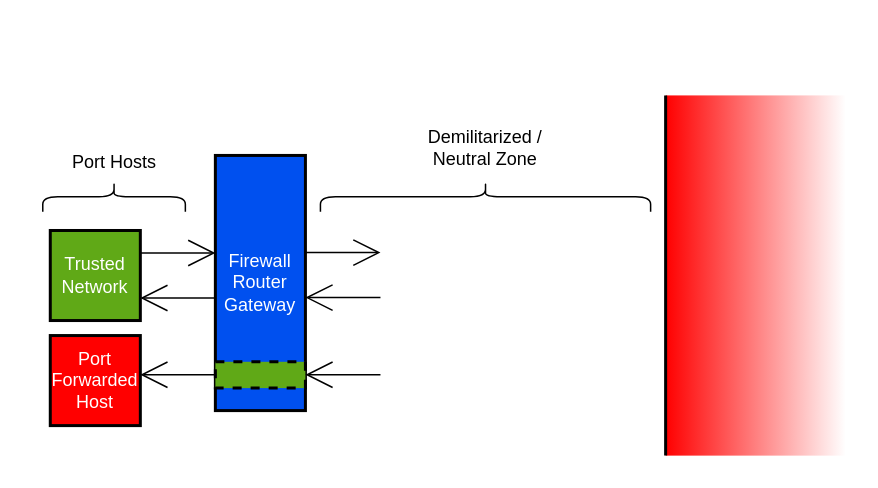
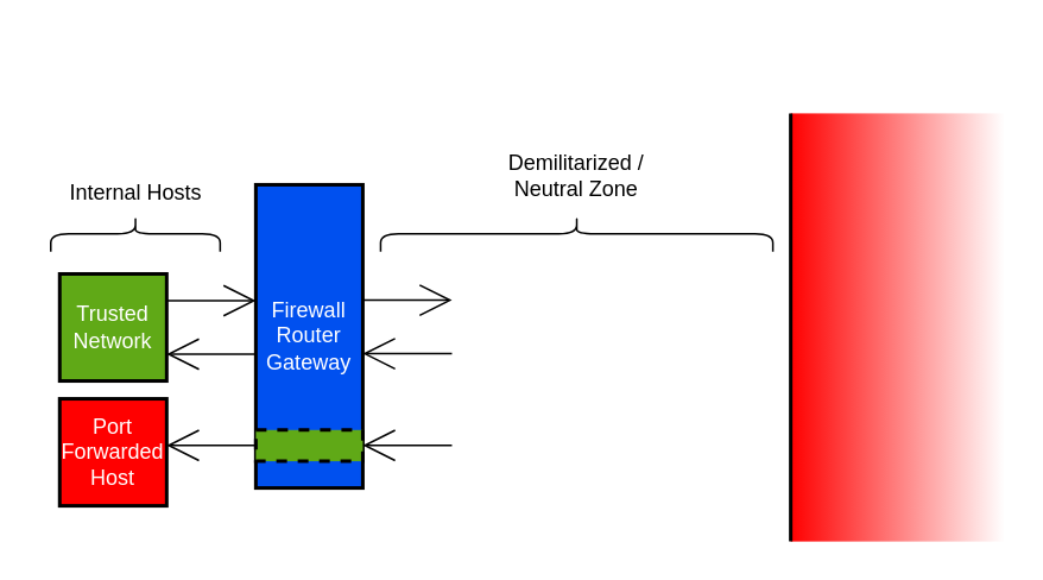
  <mxCell id="0" />
  <mxCell id="1" parent="0" />
  <mxCell id="2" style="edgeStyle=none;html=1;exitX=1;exitY=0.25;exitDx=0;exitDy=0;strokeColor=#000000;endArrow=open;endFill=0;endSize=16;" edge="1" parent="1" source="3"><mxGeometry relative="1" as="geometry"><mxPoint x="143" y="168" as="targetPoint" /></mxGeometry></mxCell>
  <mxCell id="3" value="Trusted Network" style="rounded=0;whiteSpace=wrap;html=1;strokeColor=#000000;strokeWidth=2;fillColor=#60a917;fontColor=#ffffff;" vertex="1" parent="1"><mxGeometry x="33" y="153" width="60" height="60" as="geometry" /></mxCell>
  <mxCell id="4" value="" style="rounded=0;whiteSpace=wrap;html=1;gradientColor=#ffffff;fillColor=#FF0000;gradientDirection=east;strokeColor=none;" vertex="1" parent="1"><mxGeometry x="443" width="120" height="240" as="geometry" y="63" /></mxCell>
  <mxCell id="5" value="" style="endArrow=none;html=1;entryX=0;entryY=0;entryDx=0;entryDy=0;exitX=0;exitY=1;exitDx=0;exitDy=0;strokeColor=#000000;strokeWidth=2;" edge="1" parent="1" source="4" target="4"><mxGeometry width="50" height="50" relative="1" as="geometry"><mxPoint x="333" y="223" as="sourcePoint" /><mxPoint x="383" y="173" as="targetPoint" /></mxGeometry></mxCell>
  <mxCell id="6" value="Firewall&lt;br&gt;Router&lt;br&gt;Gateway" style="rounded=0;whiteSpace=wrap;html=1;strokeColor=#000000;strokeWidth=2;fillColor=#0050ef;fontColor=#ffffff;" vertex="1" parent="1"><mxGeometry x="143" y="103" width="60" height="170" as="geometry" /></mxCell>
  <mxCell id="7" style="edgeStyle=none;html=1;strokeColor=#000000;entryX=1;entryY=0.75;entryDx=0;entryDy=0;endArrow=open;endFill=0;endSize=16;" edge="1" parent="1" target="3"><mxGeometry relative="1" as="geometry"><mxPoint x="153" y="178" as="targetPoint" /><mxPoint x="143" y="198" as="sourcePoint" /></mxGeometry></mxCell>
  <mxCell id="8" value="" style="shape=curlyBracket;whiteSpace=wrap;html=1;rounded=1;flipH=1;fillColor=#FF0000;gradientColor=#ffffff;gradientDirection=east;rotation=-90;" vertex="1" parent="1"><mxGeometry x="313" y="20.5" width="20" height="220" as="geometry" /></mxCell>
  <mxCell id="9" value="Demilitarized / Neutral Zone" style="text;html=1;strokeColor=none;fillColor=none;align=center;verticalAlign=middle;whiteSpace=wrap;rounded=0;" vertex="1" parent="1"><mxGeometry x="268" y="83" width="110" height="30" as="geometry" /></mxCell>
  <mxCell id="10" value="" style="rounded=0;whiteSpace=wrap;html=1;dashed=1;strokeColor=#000000;strokeWidth=2;fillColor=#60a917;fontColor=#ffffff;" vertex="1" parent="1"><mxGeometry x="143" y="240.5" width="60" height="17.5" as="geometry" /></mxCell>
  <mxCell id="11" style="edgeStyle=none;html=1;exitX=1;exitY=0.25;exitDx=0;exitDy=0;strokeColor=#000000;endArrow=open;endFill=0;endSize=16;" edge="1" parent="1"><mxGeometry relative="1" as="geometry"><mxPoint x="253" y="167.71" as="targetPoint" /><mxPoint x="203" y="167.71" as="sourcePoint" /></mxGeometry></mxCell>
  <mxCell id="12" style="edgeStyle=none;html=1;strokeColor=#000000;entryX=1;entryY=0.75;entryDx=0;entryDy=0;endArrow=open;endFill=0;endSize=16;" edge="1" parent="1"><mxGeometry relative="1" as="geometry"><mxPoint x="203" y="197.71" as="targetPoint" /><mxPoint x="253" y="197.71" as="sourcePoint" /></mxGeometry></mxCell>
  <mxCell id="13" style="edgeStyle=none;html=1;strokeColor=#000000;entryX=1;entryY=0.75;entryDx=0;entryDy=0;endArrow=open;endFill=0;endSize=16;" edge="1" parent="1"><mxGeometry relative="1" as="geometry"><mxPoint x="203" y="249.14" as="targetPoint" /><mxPoint x="253" y="249.14" as="sourcePoint" /></mxGeometry></mxCell>
  <mxCell id="14" value="Port Forwarded Host" style="rounded=0;whiteSpace=wrap;html=1;strokeColor=#000000;strokeWidth=2;fillColor=#ff0000;fontColor=#ffffff;" vertex="1" parent="1"><mxGeometry x="33" y="223" width="60" height="60" as="geometry" /></mxCell>
  <mxCell id="15" value="" style="shape=curlyBracket;whiteSpace=wrap;html=1;rounded=1;flipH=1;fillColor=#FF0000;gradientColor=#ffffff;gradientDirection=east;rotation=-90;" vertex="1" parent="1"><mxGeometry x="65.5" y="83" width="20" height="95" as="geometry" /></mxCell>
- <mxCell id="16" value="Port Hosts" style="text;html=1;strokeColor=none;fillColor=none;align=center;verticalAlign=middle;whiteSpace=wrap;rounded=0;" vertex="1" parent="1"><mxGeometry x="20.5" y="93" width="110" height="30" as="geometry" /></mxCell>
+ <mxCell id="16" value="Internal Hosts" style="text;html=1;strokeColor=none;fillColor=none;align=center;verticalAlign=middle;whiteSpace=wrap;rounded=0;" vertex="1" parent="1"><mxGeometry x="20.5" y="93" width="110" height="30" as="geometry" /></mxCell>
  <mxCell id="17" style="edgeStyle=none;html=1;strokeColor=#000000;entryX=1;entryY=0.75;entryDx=0;entryDy=0;endArrow=open;endFill=0;endSize=16;" edge="1" parent="1"><mxGeometry relative="1" as="geometry"><mxPoint x="93" y="249.14" as="targetPoint" /><mxPoint x="143" y="249.14" as="sourcePoint" /></mxGeometry></mxCell>
